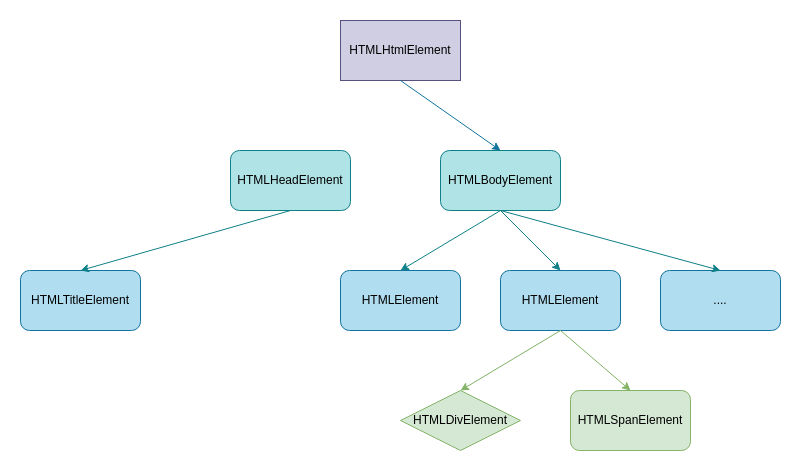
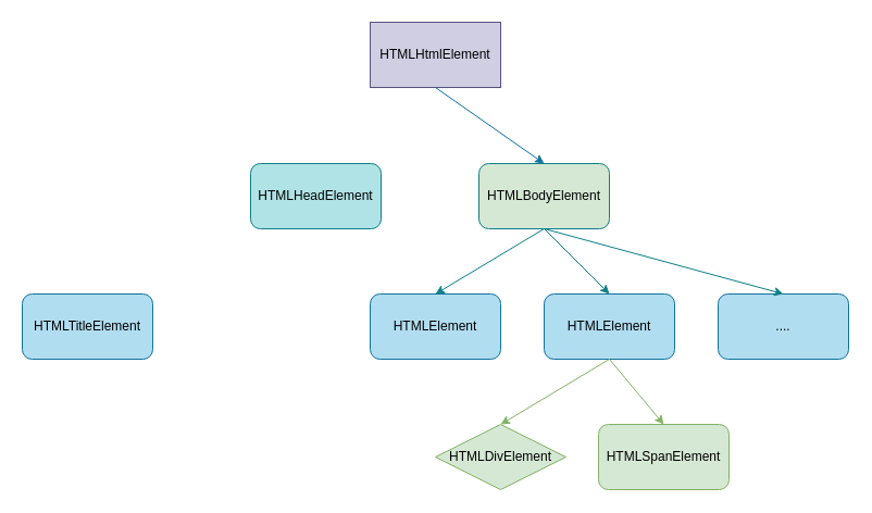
  <mxCell id="0" />
  <mxCell id="1" parent="0" />
  <mxCell id="2" value="HTMLHeadElement" style="rounded=1;whiteSpace=wrap;html=1;fillColor=#b0e3e6;strokeColor=#0e8088;" vertex="1" parent="1"><mxGeometry x="230" y="150" width="120" height="60" as="geometry" /></mxCell>
  <mxCell id="3" value="&lt;span style=&quot;white-space: normal&quot;&gt;HTMLHtmlElement&lt;/span&gt;" style="rounded=0;whiteSpace=wrap;html=1;fillColor=#d0cee2;strokeColor=#56517e;" vertex="1" parent="1"><mxGeometry x="340" y="20" width="120" height="60" as="geometry" /></mxCell>
  <mxCell id="4" value="HTMLDivElement" style="rhombus;whiteSpace=wrap;html=1;fillColor=#d5e8d4;strokeColor=#82b366;" vertex="1" parent="1"><mxGeometry x="400" y="390" width="120" height="60" as="geometry" /></mxCell>
- <mxCell id="5" value="HTMLBodyElement" style="rounded=1;whiteSpace=wrap;html=1;fillColor=#b0e3e6;strokeColor=#0e8088;" vertex="1" parent="1"><mxGeometry x="440" y="150" width="120" height="60" as="geometry" /></mxCell>
+ <mxCell id="5" value="HTMLBodyElement" style="rounded=1;whiteSpace=wrap;html=1;fillColor=#d5e8d4;strokeColor=#0e8088;" vertex="1" parent="1"><mxGeometry x="440" y="150" width="120" height="60" as="geometry" /></mxCell>
  <mxCell id="6" value="HTMLTitleElement" style="rounded=1;whiteSpace=wrap;html=1;fillColor=#b1ddf0;strokeColor=#10739e;" vertex="1" parent="1"><mxGeometry y="270" width="120" height="60" as="geometry" x="20" /></mxCell>
  <mxCell id="7" value="HTMLElement" style="rounded=1;whiteSpace=wrap;html=1;fillColor=#b1ddf0;strokeColor=#10739e;" vertex="1" parent="1"><mxGeometry x="340" y="270" width="120" height="60" as="geometry" /></mxCell>
  <mxCell id="8" value="HTMLElement" style="rounded=1;whiteSpace=wrap;html=1;fillColor=#b1ddf0;strokeColor=#10739e;" vertex="1" parent="1"><mxGeometry x="500" y="270" width="120" height="60" as="geometry" /></mxCell>
  <mxCell id="9" value="...." style="rounded=1;whiteSpace=wrap;html=1;fillColor=#b1ddf0;strokeColor=#10739e;" vertex="1" parent="1"><mxGeometry x="660" y="270" width="120" height="60" as="geometry" /></mxCell>
- <mxCell id="10" value="HTMLSpanElement" style="rounded=1;whiteSpace=wrap;html=1;fillColor=#d5e8d4;strokeColor=#82b366;" vertex="1" parent="1"><mxGeometry x="570" y="390" width="120" height="60" as="geometry" /></mxCell>
+ <mxCell id="10" value="HTMLSpanElement" style="rounded=1;whiteSpace=wrap;html=1;fillColor=#d5e8d4;strokeColor=#82b366;" vertex="1" parent="1"><mxGeometry x="550" y="390" width="120" height="60" as="geometry" /></mxCell>
  <mxCell id="11" value="" style="endArrow=classic;html=1;entryX=0.5;entryY=0;entryDx=0;entryDy=0;fillColor=#b1ddf0;strokeColor=#10739e;" edge="1" parent="1" target="5"><mxGeometry width="50" height="50" relative="1" as="geometry"><mxPoint x="400" y="80" as="sourcePoint" /><mxPoint x="590" y="100" as="targetPoint" /></mxGeometry></mxCell>
- <mxCell id="12" value="" style="endArrow=classic;html=1;exitX=0.5;exitY=1;exitDx=0;exitDy=0;entryX=0.5;entryY=0;entryDx=0;entryDy=0;fillColor=#b0e3e6;strokeColor=#0e8088;" edge="1" parent="1" source="2" target="6"><mxGeometry width="50" height="50" relative="1" as="geometry"><mxPoint x="200" y="40" as="sourcePoint" /><mxPoint x="250" as="targetPoint" y="-10" /></mxGeometry></mxCell>
  <mxCell id="13" value="" style="endArrow=classic;html=1;exitX=0.5;exitY=1;exitDx=0;exitDy=0;entryX=0.5;entryY=0;entryDx=0;entryDy=0;fillColor=#b0e3e6;strokeColor=#0e8088;" edge="1" parent="1" source="5" target="7"><mxGeometry width="50" height="50" relative="1" as="geometry"><mxPoint x="620" y="180" as="sourcePoint" /><mxPoint x="670" y="130" as="targetPoint" /></mxGeometry></mxCell>
  <mxCell id="14" value="" style="endArrow=classic;html=1;exitX=0.5;exitY=1;exitDx=0;exitDy=0;entryX=0.5;entryY=0;entryDx=0;entryDy=0;fillColor=#b0e3e6;strokeColor=#0e8088;" edge="1" parent="1" source="5" target="8"><mxGeometry width="50" height="50" relative="1" as="geometry"><mxPoint x="510" y="220" as="sourcePoint" /><mxPoint x="410" y="280" as="targetPoint" /></mxGeometry></mxCell>
  <mxCell id="15" value="" style="endArrow=classic;html=1;entryX=0.5;entryY=0;entryDx=0;entryDy=0;fillColor=#b0e3e6;strokeColor=#0e8088;" edge="1" parent="1" target="9"><mxGeometry width="50" height="50" relative="1" as="geometry"><mxPoint x="500" y="210" as="sourcePoint" /><mxPoint x="420" y="290" as="targetPoint" /></mxGeometry></mxCell>
  <mxCell id="16" value="" style="endArrow=classic;html=1;exitX=0.5;exitY=1;exitDx=0;exitDy=0;entryX=0.5;entryY=0;entryDx=0;entryDy=0;fillColor=#d5e8d4;strokeColor=#82b366;" edge="1" parent="1" source="8" target="4"><mxGeometry width="50" height="50" relative="1" as="geometry"><mxPoint x="190" y="420" as="sourcePoint" /><mxPoint x="240" y="370" as="targetPoint" /></mxGeometry></mxCell>
  <mxCell id="17" value="" style="endArrow=classic;html=1;exitX=0.5;exitY=1;exitDx=0;exitDy=0;entryX=0.5;entryY=0;entryDx=0;entryDy=0;fillColor=#d5e8d4;strokeColor=#82b366;" edge="1" parent="1" source="8" target="10"><mxGeometry width="50" height="50" relative="1" as="geometry"><mxPoint x="590" y="410" as="sourcePoint" /><mxPoint x="640" y="360" as="targetPoint" /></mxGeometry></mxCell>
